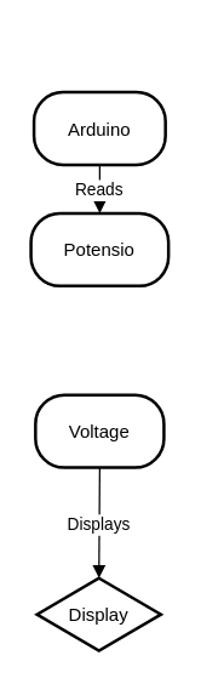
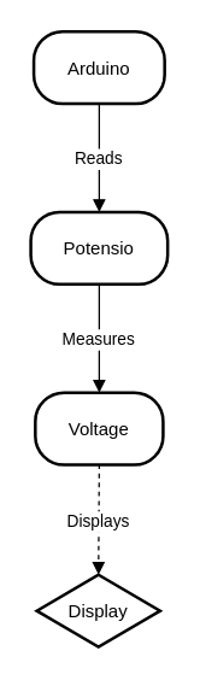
  <mxCell id="0" />
  <mxCell id="1" parent="0" />
- <mxCell id="2" value="Arduino" style="rounded=1;arcSize=40;strokeWidth=2" vertex="1" parent="1"><mxGeometry x="22" y="60" width="87" height="48" as="geometry" /></mxCell>
+ <mxCell id="2" value="Arduino" style="rounded=1;arcSize=40;strokeWidth=2" vertex="1" parent="1"><mxGeometry x="22" y="20" width="87" height="48" as="geometry" /></mxCell>
  <mxCell id="3" value="Potensio" style="rounded=1;arcSize=40;strokeWidth=2" vertex="1" parent="1"><mxGeometry x="20" y="140" width="91" height="48" as="geometry" /></mxCell>
  <mxCell id="4" value="Voltage" style="rounded=1;arcSize=40;strokeWidth=2" vertex="1" parent="1"><mxGeometry x="23" y="260" width="85" height="48" as="geometry" /></mxCell>
  <mxCell id="5" value="Display" style="rhombus;arcSize=40;strokeWidth=2;" vertex="1" parent="1"><mxGeometry x="24" y="381" width="82" height="48" as="geometry" /></mxCell>
  <mxCell id="6" value="Reads" style="curved=1;startArrow=none;endArrow=block;exitX=0.5;exitY=1;entryX=0.5;entryY=0;" edge="1" parent="1" source="2" target="3"><mxGeometry relative="1" as="geometry"><Array as="points" /></mxGeometry></mxCell>
- <mxCell id="8" value="Displays" style="curved=1;startArrow=none;endArrow=block;exitX=0.5;exitY=1.01;entryX=0.5;entryY=-0.01;" edge="1" parent="1" source="4" target="5"><mxGeometry relative="1" as="geometry"><Array as="points" /></mxGeometry></mxCell>
+ <mxCell id="7" value="Measures" style="curved=1;startArrow=none;endArrow=block;exitX=0.5;exitY=1.01;entryX=0.5;entryY=0.01;" edge="1" parent="1" source="3" target="4"><mxGeometry relative="1" as="geometry"><Array as="points" /></mxGeometry></mxCell>
+ <mxCell id="8" value="Displays" style="curved=1;startArrow=none;endArrow=block;exitX=0.5;exitY=1.01;entryX=0.5;entryY=-0.01;dashed=1;" edge="1" parent="1" source="4" target="5"><mxGeometry relative="1" as="geometry"><Array as="points" /></mxGeometry></mxCell>
